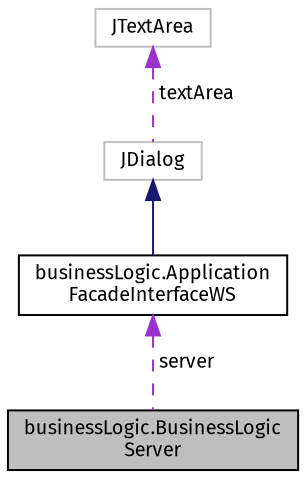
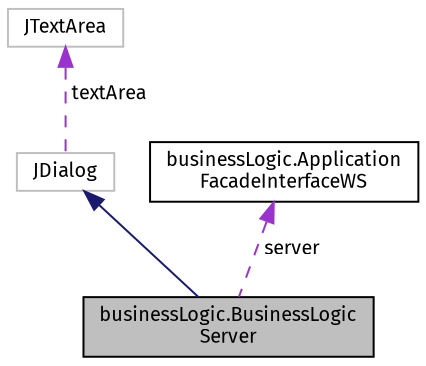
  digraph {
    fontname="Fira Sans"
    node [color=black fillcolor=white fontname="Fira Sans" fontsize=10 shape=record style=filled]
    edge [color=darkorchid3 dir=back fontname="Fira Sans" fontsize=10 labelfontname=Helvetica labelfontsize=10 style=dashed]
    n1 [fillcolor=grey75 fontcolor=black height=0.2 label="businessLogic.BusinessLogic\lServer" width=0.4]
    n2 [color=grey75 height=0.2 label=JDialog width=0.4]
    n3 [color=grey75 height=0.2 label=JTextArea width=0.4]
    n4 [height=0.2 label="businessLogic.Application\lFacadeInterfaceWS" width=0.4]
-   n2 -> n4 [color=midnightblue style=solid]
+   n2 -> n1 [color=midnightblue style=solid]
    n3 -> n2 [label=" textArea"]
    n4 -> n1 [label=" server"]
  }
